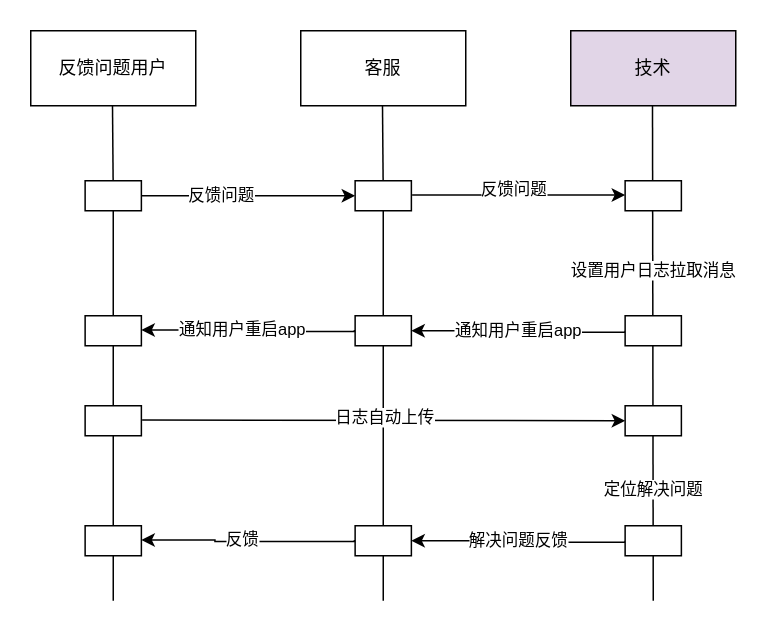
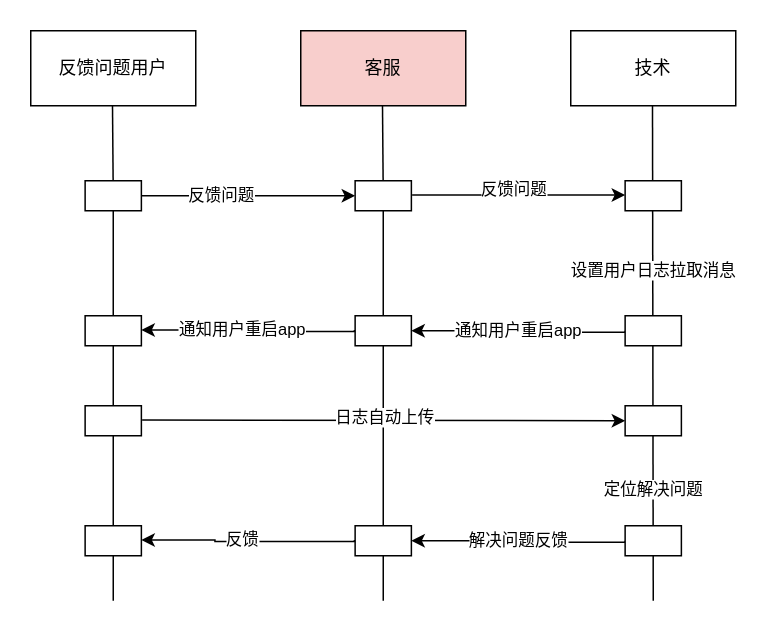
  <mxCell id="0" />
  <mxCell id="1" parent="0" />
  <mxCell id="2" value="反馈问题用户" style="rounded=0;whiteSpace=wrap;html=1;" vertex="1" parent="1"><mxGeometry x="20" y="20" width="110" height="50" as="geometry" /></mxCell>
- <mxCell id="3" value="客服" style="rounded=0;whiteSpace=wrap;html=1;" vertex="1" parent="1"><mxGeometry x="200" y="20" width="110" height="50" as="geometry" /></mxCell>
- <mxCell id="4" value="技术" style="rounded=0;whiteSpace=wrap;html=1;fillColor=#e1d5e7;" vertex="1" parent="1"><mxGeometry x="380" y="20" width="110" height="50" as="geometry" /></mxCell>
+ <mxCell id="3" value="客服" style="rounded=0;whiteSpace=wrap;html=1;fillColor=#f8cecc;" vertex="1" parent="1"><mxGeometry x="200" y="20" width="110" height="50" as="geometry" /></mxCell>
+ <mxCell id="4" value="技术" style="rounded=0;whiteSpace=wrap;html=1;" vertex="1" parent="1"><mxGeometry x="380" y="20" width="110" height="50" as="geometry" /></mxCell>
  <mxCell id="5" value="" style="endArrow=none;html=1;rounded=0;" edge="1" parent="1" source="13"><mxGeometry width="50" height="50" relative="1" as="geometry"><mxPoint x="75" y="400" as="sourcePoint" /><mxPoint x="74.5" y="70" as="targetPoint" /></mxGeometry></mxCell>
  <mxCell id="6" value="" style="endArrow=none;html=1;rounded=0;" edge="1" parent="1" source="15"><mxGeometry width="50" height="50" relative="1" as="geometry"><mxPoint x="255" y="400" as="sourcePoint" /><mxPoint x="254.5" y="70" as="targetPoint" /></mxGeometry></mxCell>
  <mxCell id="7" value="" style="endArrow=none;html=1;rounded=0;" edge="1" parent="1"><mxGeometry width="50" height="50" relative="1" as="geometry"><mxPoint x="435" y="400" as="sourcePoint" /><mxPoint x="434.5" y="70" as="targetPoint" /></mxGeometry></mxCell>
  <mxCell id="8" value="设置用户日志拉取消息" style="edgeLabel;html=1;align=center;verticalAlign=middle;resizable=0;points=[];" vertex="1" connectable="0" parent="7"><mxGeometry x="0.339" relative="1" as="geometry"><mxPoint as="offset" /></mxGeometry></mxCell>
  <mxCell id="9" value="定位解决问题" style="edgeLabel;html=1;align=center;verticalAlign=middle;resizable=0;points=[];" vertex="1" connectable="0" parent="7"><mxGeometry x="-0.545" relative="1" as="geometry"><mxPoint as="offset" /></mxGeometry></mxCell>
  <mxCell id="10" style="edgeStyle=orthogonalEdgeStyle;rounded=0;orthogonalLoop=1;jettySize=auto;html=1;exitX=1;exitY=0.5;exitDx=0;exitDy=0;entryX=0;entryY=0.5;entryDx=0;entryDy=0;" edge="1" parent="1" source="13" target="15"><mxGeometry relative="1" as="geometry"><mxPoint x="222.5" y="135" as="targetPoint" /></mxGeometry></mxCell>
  <mxCell id="11" value="反馈问题" style="edgeLabel;html=1;align=center;verticalAlign=middle;resizable=0;points=[];" vertex="1" connectable="0" parent="10"><mxGeometry x="-0.253" y="1" relative="1" as="geometry"><mxPoint as="offset" /></mxGeometry></mxCell>
  <mxCell id="12" value="" style="endArrow=none;html=1;rounded=0;" edge="1" parent="1" source="28" target="13"><mxGeometry width="50" height="50" relative="1" as="geometry"><mxPoint x="75" y="400" as="sourcePoint" /><mxPoint x="74.5" y="70" as="targetPoint" /></mxGeometry></mxCell>
  <mxCell id="13" value="" style="rounded=0;whiteSpace=wrap;html=1;" vertex="1" parent="1"><mxGeometry x="56.25" y="120" width="37.5" height="20" as="geometry" /></mxCell>
  <mxCell id="14" value="" style="endArrow=none;html=1;rounded=0;" edge="1" parent="1" source="20" target="15"><mxGeometry width="50" height="50" relative="1" as="geometry"><mxPoint x="255" y="400" as="sourcePoint" /><mxPoint x="254.5" y="70" as="targetPoint" /></mxGeometry></mxCell>
  <mxCell id="15" value="" style="rounded=0;whiteSpace=wrap;html=1;" vertex="1" parent="1"><mxGeometry x="236.25" y="120" width="37.5" height="20" as="geometry" /></mxCell>
  <mxCell id="16" value="" style="rounded=0;whiteSpace=wrap;html=1;" vertex="1" parent="1"><mxGeometry x="416.25" y="120" width="37.5" height="20" as="geometry" /></mxCell>
  <mxCell id="17" style="edgeStyle=orthogonalEdgeStyle;rounded=0;orthogonalLoop=1;jettySize=auto;html=1;exitX=1;exitY=0.5;exitDx=0;exitDy=0;entryX=0;entryY=0.5;entryDx=0;entryDy=0;" edge="1" parent="1"><mxGeometry relative="1" as="geometry"><mxPoint x="274.25" y="129.5" as="sourcePoint" /><mxPoint x="416.25" y="129.5" as="targetPoint" /></mxGeometry></mxCell>
  <mxCell id="18" value="反馈问题" style="edgeLabel;html=1;align=center;verticalAlign=middle;resizable=0;points=[];" vertex="1" connectable="0" parent="17"><mxGeometry x="-0.06" y="5" relative="1" as="geometry"><mxPoint y="1" as="offset" /></mxGeometry></mxCell>
  <mxCell id="19" value="" style="endArrow=none;html=1;rounded=0;" edge="1" parent="1" target="20"><mxGeometry width="50" height="50" relative="1" as="geometry"><mxPoint x="255" y="400" as="sourcePoint" /><mxPoint x="255" y="140" as="targetPoint" /></mxGeometry></mxCell>
  <mxCell id="20" value="" style="rounded=0;whiteSpace=wrap;html=1;" vertex="1" parent="1"><mxGeometry x="236.25" y="210" width="37.5" height="20" as="geometry" /></mxCell>
  <mxCell id="21" style="edgeStyle=orthogonalEdgeStyle;rounded=0;orthogonalLoop=1;jettySize=auto;html=1;exitX=0;exitY=0.5;exitDx=0;exitDy=0;entryX=1;entryY=0.5;entryDx=0;entryDy=0;" edge="1" parent="1" source="23" target="20"><mxGeometry relative="1" as="geometry"><mxPoint x="396.25" y="219.5" as="sourcePoint" /><mxPoint x="280" y="220" as="targetPoint" /><Array as="points"><mxPoint x="416" y="221" /><mxPoint x="323" y="221" /><mxPoint x="323" y="220" /></Array></mxGeometry></mxCell>
  <mxCell id="22" value="通知用户重启app" style="edgeLabel;html=1;align=center;verticalAlign=middle;resizable=0;points=[];" vertex="1" connectable="0" parent="21"><mxGeometry x="0.014" y="-2" relative="1" as="geometry"><mxPoint as="offset" /></mxGeometry></mxCell>
  <mxCell id="23" value="" style="rounded=0;whiteSpace=wrap;html=1;" vertex="1" parent="1"><mxGeometry x="416.25" y="210" width="37.5" height="20" as="geometry" /></mxCell>
  <mxCell id="24" style="edgeStyle=orthogonalEdgeStyle;rounded=0;orthogonalLoop=1;jettySize=auto;html=1;exitX=0;exitY=0.5;exitDx=0;exitDy=0;entryX=1;entryY=0.5;entryDx=0;entryDy=0;" edge="1" parent="1"><mxGeometry relative="1" as="geometry"><mxPoint x="235.75" y="219.5" as="sourcePoint" /><mxPoint x="93.75" y="219.5" as="targetPoint" /><Array as="points"><mxPoint x="235.75" y="220.5" /><mxPoint x="142.75" y="220.5" /><mxPoint x="142.75" y="219.5" /></Array></mxGeometry></mxCell>
  <mxCell id="25" value="通知用户重启app" style="edgeLabel;html=1;align=center;verticalAlign=middle;resizable=0;points=[];" vertex="1" connectable="0" parent="24"><mxGeometry x="0.052" y="-2" relative="1" as="geometry"><mxPoint as="offset" /></mxGeometry></mxCell>
  <mxCell id="26" value="" style="rounded=0;whiteSpace=wrap;html=1;" vertex="1" parent="1"><mxGeometry x="56.25" y="210" width="37.5" height="20" as="geometry" /></mxCell>
  <mxCell id="27" value="" style="endArrow=none;html=1;rounded=0;" edge="1" parent="1" target="28"><mxGeometry width="50" height="50" relative="1" as="geometry"><mxPoint x="75" y="400" as="sourcePoint" /><mxPoint x="75" y="140" as="targetPoint" /></mxGeometry></mxCell>
  <mxCell id="28" value="" style="rounded=0;whiteSpace=wrap;html=1;" vertex="1" parent="1"><mxGeometry x="56.25" y="270" width="37.5" height="20" as="geometry" /></mxCell>
  <mxCell id="29" value="" style="rounded=0;whiteSpace=wrap;html=1;" vertex="1" parent="1"><mxGeometry x="416.25" y="270" width="37.5" height="20" as="geometry" /></mxCell>
  <mxCell id="30" style="edgeStyle=orthogonalEdgeStyle;rounded=0;orthogonalLoop=1;jettySize=auto;html=1;exitX=1;exitY=0.5;exitDx=0;exitDy=0;entryX=0;entryY=0.5;entryDx=0;entryDy=0;" edge="1" parent="1" target="29"><mxGeometry relative="1" as="geometry"><mxPoint x="94.25" y="279.5" as="sourcePoint" /><mxPoint x="236.25" y="279.5" as="targetPoint" /></mxGeometry></mxCell>
  <mxCell id="31" value="日志自动上传" style="edgeLabel;html=1;align=center;verticalAlign=middle;resizable=0;points=[];" vertex="1" connectable="0" parent="30"><mxGeometry x="-0.002" y="2" relative="1" as="geometry"><mxPoint as="offset" /></mxGeometry></mxCell>
  <mxCell id="32" value="" style="rounded=0;whiteSpace=wrap;html=1;" vertex="1" parent="1"><mxGeometry x="236.25" y="350" width="37.5" height="20" as="geometry" /></mxCell>
  <mxCell id="33" style="edgeStyle=orthogonalEdgeStyle;rounded=0;orthogonalLoop=1;jettySize=auto;html=1;exitX=0;exitY=0.5;exitDx=0;exitDy=0;entryX=1;entryY=0.5;entryDx=0;entryDy=0;" edge="1" parent="1" source="35" target="32"><mxGeometry relative="1" as="geometry"><mxPoint x="396.25" y="359.5" as="sourcePoint" /><mxPoint x="280" y="360" as="targetPoint" /><Array as="points"><mxPoint x="416" y="361" /><mxPoint x="323" y="361" /><mxPoint x="323" y="360" /></Array></mxGeometry></mxCell>
  <mxCell id="34" value="解决问题反馈" style="edgeLabel;html=1;align=center;verticalAlign=middle;resizable=0;points=[];" vertex="1" connectable="0" parent="33"><mxGeometry x="0.014" y="-2" relative="1" as="geometry"><mxPoint as="offset" /></mxGeometry></mxCell>
  <mxCell id="35" value="" style="rounded=0;whiteSpace=wrap;html=1;" vertex="1" parent="1"><mxGeometry x="416.25" y="350" width="37.5" height="20" as="geometry" /></mxCell>
  <mxCell id="36" style="edgeStyle=orthogonalEdgeStyle;rounded=0;orthogonalLoop=1;jettySize=auto;html=1;exitX=0;exitY=0.5;exitDx=0;exitDy=0;entryX=1;entryY=0.5;entryDx=0;entryDy=0;" edge="1" parent="1"><mxGeometry relative="1" as="geometry"><mxPoint x="235.75" y="359.5" as="sourcePoint" /><mxPoint x="93.75" y="359.5" as="targetPoint" /><Array as="points"><mxPoint x="235.75" y="360.5" /><mxPoint x="142.75" y="360.5" /><mxPoint x="142.75" y="359.5" /></Array></mxGeometry></mxCell>
  <mxCell id="37" value="反馈" style="edgeLabel;html=1;align=center;verticalAlign=middle;resizable=0;points=[];" vertex="1" connectable="0" parent="36"><mxGeometry x="0.052" y="-2" relative="1" as="geometry"><mxPoint as="offset" /></mxGeometry></mxCell>
  <mxCell id="38" value="" style="rounded=0;whiteSpace=wrap;html=1;" vertex="1" parent="1"><mxGeometry x="56.25" y="350" width="37.5" height="20" as="geometry" /></mxCell>
